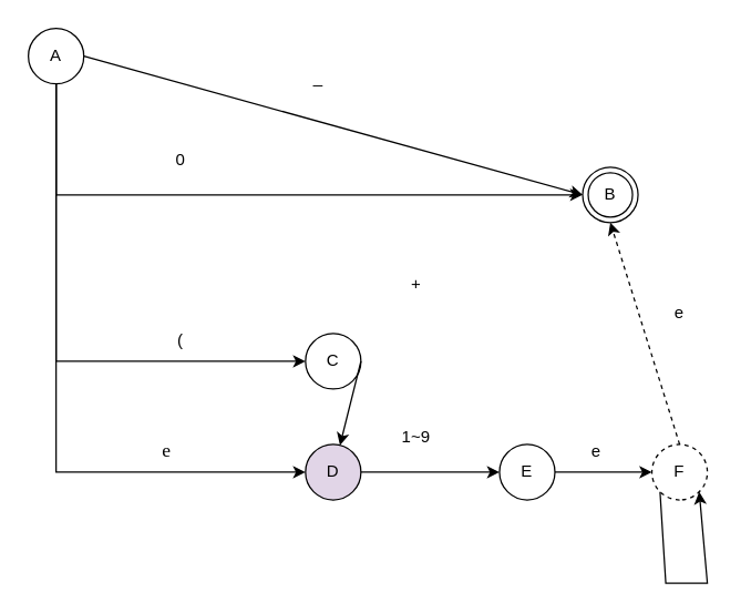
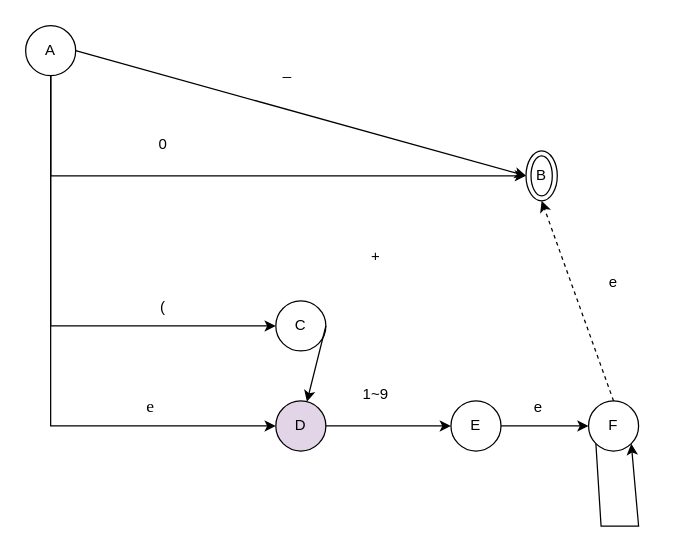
  <mxCell id="0" />
  <mxCell id="1" parent="0" />
  <mxCell id="2" value="A" style="ellipse;whiteSpace=wrap;html=1;aspect=fixed;" vertex="1" parent="1"><mxGeometry x="20" y="20" width="40" height="40" as="geometry" /></mxCell>
  <mxCell id="3" value="" style="endArrow=classic;html=1;rounded=0;exitX=1;exitY=0.5;exitDx=0;exitDy=0;entryX=0;entryY=0.5;entryDx=0;entryDy=0;" edge="1" parent="1" source="2" target="12"><mxGeometry width="50" height="50" relative="1" as="geometry"><mxPoint x="200" y="200" as="sourcePoint" /><mxPoint x="420" y="140" as="targetPoint" /></mxGeometry></mxCell>
  <mxCell id="4" value="" style="endArrow=classic;html=1;rounded=0;exitX=0.5;exitY=1;exitDx=0;exitDy=0;entryX=0;entryY=0.5;entryDx=0;entryDy=0;" edge="1" parent="1" source="2" target="12"><mxGeometry width="50" height="50" relative="1" as="geometry"><mxPoint x="200" y="200" as="sourcePoint" /><mxPoint x="220" y="140" as="targetPoint" /><Array as="points"><mxPoint x="40" y="140" /></Array></mxGeometry></mxCell>
  <mxCell id="5" value="" style="endArrow=classic;html=1;rounded=0;exitX=0.5;exitY=1;exitDx=0;exitDy=0;" edge="1" parent="1" source="2"><mxGeometry width="50" height="50" relative="1" as="geometry"><mxPoint x="200" y="200" as="sourcePoint" /><mxPoint x="220" y="260" as="targetPoint" /><Array as="points"><mxPoint x="40" y="260" /></Array></mxGeometry></mxCell>
  <mxCell id="6" value="" style="endArrow=classic;html=1;rounded=0;exitX=0.5;exitY=1;exitDx=0;exitDy=0;" edge="1" parent="1" source="2"><mxGeometry width="50" height="50" relative="1" as="geometry"><mxPoint x="200" y="200" as="sourcePoint" /><mxPoint x="220" y="340" as="targetPoint" /><Array as="points"><mxPoint x="40" y="340" /></Array></mxGeometry></mxCell>
  <mxCell id="7" value="_" style="text;strokeColor=none;fillColor=none;align=left;verticalAlign=middle;spacingLeft=4;spacingRight=4;overflow=hidden;points=[[0,0.5],[1,0.5]];portConstraint=eastwest;rotatable=0;" vertex="1" parent="1"><mxGeometry x="220" y="40" width="94" height="30" as="geometry" /></mxCell>
  <mxCell id="8" value="D" style="ellipse;whiteSpace=wrap;html=1;aspect=fixed;direction=south;fillColor=#e1d5e7;" vertex="1" parent="1"><mxGeometry x="220" y="320" width="40" height="40" as="geometry" /></mxCell>
  <mxCell id="9" value="E" style="ellipse;whiteSpace=wrap;html=1;aspect=fixed;direction=south;" vertex="1" parent="1"><mxGeometry x="360" y="320" width="40" height="40" as="geometry" /></mxCell>
- <mxCell id="10" value="F" style="ellipse;whiteSpace=wrap;html=1;aspect=fixed;direction=south;dashed=1;" vertex="1" parent="1"><mxGeometry x="470" y="320" width="40" height="40" as="geometry" /></mxCell>
+ <mxCell id="10" value="F" style="ellipse;whiteSpace=wrap;html=1;aspect=fixed;direction=south;" vertex="1" parent="1"><mxGeometry x="470" y="320" width="40" height="40" as="geometry" /></mxCell>
  <mxCell id="11" value="0" style="text;html=1;strokeColor=none;fillColor=none;align=center;verticalAlign=middle;whiteSpace=wrap;rounded=0;" vertex="1" parent="1"><mxGeometry x="100" y="100" width="60" height="30" as="geometry" /></mxCell>
- <mxCell id="12" value="B" style="ellipse;shape=doubleEllipse;whiteSpace=wrap;html=1;aspect=fixed;" vertex="1" parent="1"><mxGeometry x="420" y="120" width="40" height="40" as="geometry" /></mxCell>
+ <mxCell id="12" value="B" style="ellipse;shape=doubleEllipse;whiteSpace=wrap;html=1;aspect=fixed;" vertex="1" parent="1"><mxGeometry x="420" y="120" width="25" height="40" as="geometry" /></mxCell>
  <mxCell id="13" value="" style="endArrow=classic;html=1;rounded=0;exitX=0.5;exitY=0;exitDx=0;exitDy=0;entryX=0.5;entryY=1;entryDx=0;entryDy=0;" edge="1" parent="1" source="8" target="9"><mxGeometry width="50" height="50" relative="1" as="geometry"><mxPoint x="260" y="250" as="sourcePoint" /><mxPoint x="310" y="200" as="targetPoint" /></mxGeometry></mxCell>
  <mxCell id="14" value="" style="endArrow=classic;html=1;rounded=0;exitX=0.5;exitY=0;exitDx=0;exitDy=0;entryX=0.5;entryY=1;entryDx=0;entryDy=0;" edge="1" parent="1" source="9" target="10"><mxGeometry width="50" height="50" relative="1" as="geometry"><mxPoint x="260" y="250" as="sourcePoint" /><mxPoint x="310" y="200" as="targetPoint" /></mxGeometry></mxCell>
  <mxCell id="15" value="" style="endArrow=classic;html=1;rounded=0;exitX=0;exitY=0.5;exitDx=0;exitDy=0;entryX=0.5;entryY=1;entryDx=0;entryDy=0;dashed=1;" edge="1" parent="1" source="10" target="12"><mxGeometry width="50" height="50" relative="1" as="geometry"><mxPoint x="260" y="250" as="sourcePoint" /><mxPoint x="310" y="200" as="targetPoint" /></mxGeometry></mxCell>
  <mxCell id="16" value="" style="endArrow=classic;html=1;rounded=0;exitX=1;exitY=1;exitDx=0;exitDy=0;entryX=1;entryY=0;entryDx=0;entryDy=0;" edge="1" parent="1" source="10" target="10"><mxGeometry width="50" height="50" relative="1" as="geometry"><mxPoint x="260" y="250" as="sourcePoint" /><mxPoint x="590" y="360" as="targetPoint" /><Array as="points"><mxPoint x="480" y="420" /><mxPoint x="510" y="420" /></Array></mxGeometry></mxCell>
  <mxCell id="17" value="(" style="text;html=1;strokeColor=none;fillColor=none;align=center;verticalAlign=middle;whiteSpace=wrap;rounded=0;" vertex="1" parent="1"><mxGeometry x="100" y="230" width="60" height="30" as="geometry" /></mxCell>
  <mxCell id="18" value="C" style="ellipse;whiteSpace=wrap;html=1;aspect=fixed;direction=south;" vertex="1" parent="1"><mxGeometry x="220" y="240" width="40" height="40" as="geometry" /></mxCell>
  <mxCell id="19" value="" style="endArrow=classic;html=1;rounded=0;exitX=0.5;exitY=0;exitDx=0;exitDy=0;" edge="1" parent="1" source="18" target="8"><mxGeometry width="50" height="50" relative="1" as="geometry"><mxPoint x="260" y="250" as="sourcePoint" /><mxPoint x="310" y="200" as="targetPoint" /></mxGeometry></mxCell>
  <mxCell id="20" value="+" style="text;html=1;strokeColor=none;fillColor=none;align=center;verticalAlign=middle;whiteSpace=wrap;rounded=0;" vertex="1" parent="1"><mxGeometry x="270" y="190" width="60" height="30" as="geometry" /></mxCell>
  <mxCell id="21" value="&lt;span style=&quot;font-size:10.5pt;mso-bidi-font-size:&lt;br/&gt;12.0pt;font-family:Symbol;mso-ascii-font-family:&amp;quot;Times New Roman&amp;quot;;mso-fareast-font-family:&lt;br/&gt;宋体;mso-hansi-font-family:&amp;quot;Times New Roman&amp;quot;;mso-bidi-font-family:&amp;quot;Times New Roman&amp;quot;;&lt;br/&gt;mso-font-kerning:1.0pt;mso-ansi-language:EN-US;mso-fareast-language:ZH-CN;&lt;br/&gt;mso-bidi-language:AR-SA;mso-char-type:symbol;mso-symbol-font-family:Symbol&quot; lang=&quot;EN-US&quot;&gt;e&lt;/span&gt;" style="text;html=1;strokeColor=none;fillColor=none;align=center;verticalAlign=middle;whiteSpace=wrap;rounded=0;" vertex="1" parent="1"><mxGeometry x="90" y="310" width="60" height="30" as="geometry" /></mxCell>
  <mxCell id="22" value="1~9" style="text;html=1;strokeColor=none;fillColor=none;align=center;verticalAlign=middle;whiteSpace=wrap;rounded=0;" vertex="1" parent="1"><mxGeometry x="270" y="300" width="60" height="30" as="geometry" /></mxCell>
  <mxCell id="23" value="e" style="text;html=1;strokeColor=none;fillColor=none;align=center;verticalAlign=middle;whiteSpace=wrap;rounded=0;" vertex="1" parent="1"><mxGeometry x="400" y="310" width="60" height="30" as="geometry" /></mxCell>
  <mxCell id="24" value="e" style="text;html=1;strokeColor=none;fillColor=none;align=center;verticalAlign=middle;whiteSpace=wrap;rounded=0;" vertex="1" parent="1"><mxGeometry x="460" y="210" width="60" height="30" as="geometry" /></mxCell>
